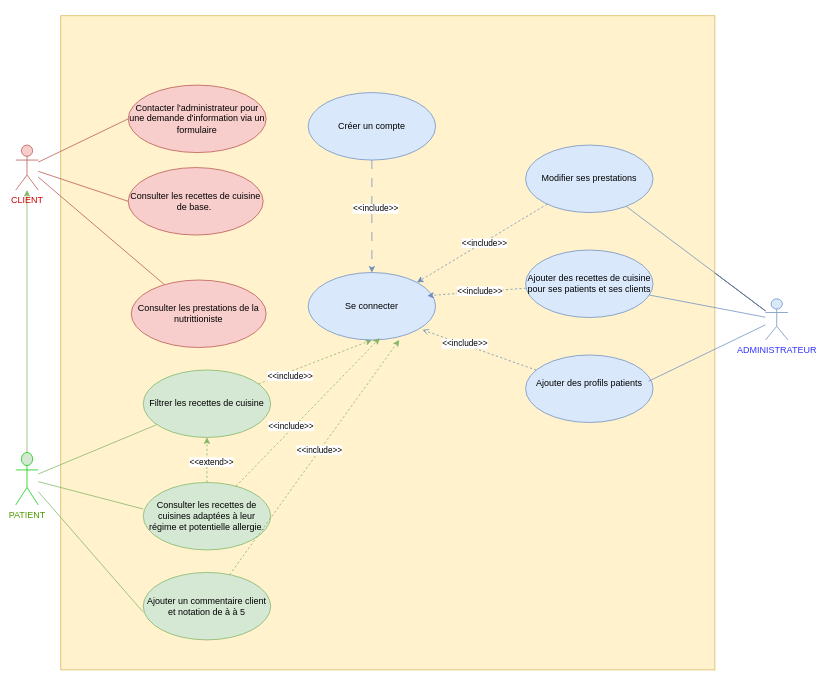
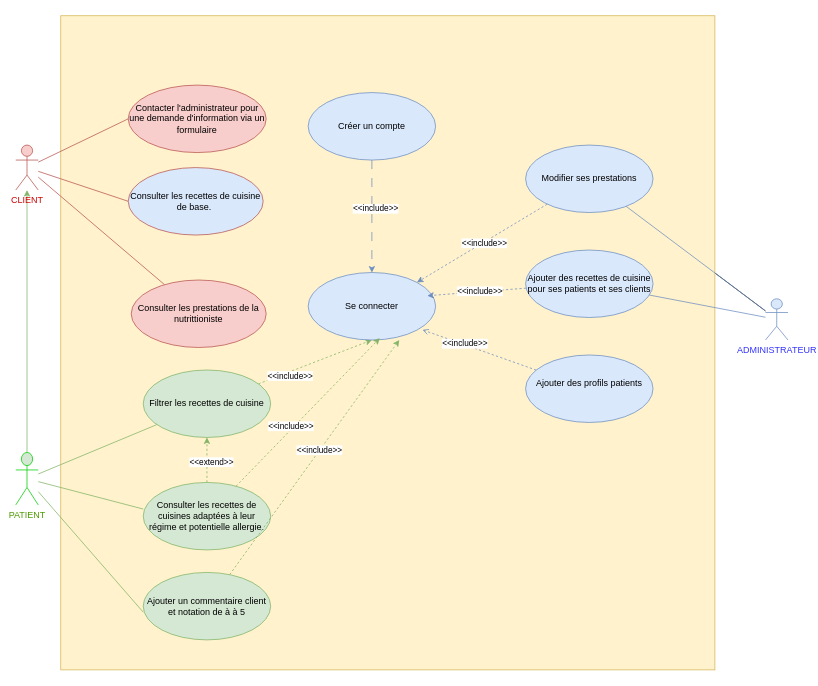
  <mxCell id="0" />
  <mxCell id="1" parent="0" />
  <mxCell id="2" style="rounded=0;orthogonalLoop=1;jettySize=auto;html=1;endArrow=none;endFill=0;" parent="1" source="3" target="32" edge="1"><mxGeometry relative="1" as="geometry" /></mxCell>
  <mxCell id="3" value="&lt;font color=&quot;#3333ff&quot;&gt;ADMINISTRATEUR&lt;/font&gt;" style="shape=umlActor;verticalLabelPosition=bottom;verticalAlign=top;html=1;outlineConnect=0;fillColor=#dae8fc;strokeColor=#6c8ebf;" parent="1" vertex="1"><mxGeometry x="1020" y="398" width="30" height="55" as="geometry" /></mxCell>
  <mxCell id="4" value="" style="whiteSpace=wrap;html=1;aspect=fixed;fillColor=#fff2cc;strokeColor=#d6b656;" parent="1" vertex="1"><mxGeometry x="80" y="20.5" width="872.5" height="872.5" as="geometry" /></mxCell>
  <mxCell id="5" style="edgeStyle=orthogonalEdgeStyle;rounded=0;orthogonalLoop=1;jettySize=auto;html=1;fillColor=#d5e8d4;strokeColor=#82b366;" parent="1" source="6" target="13" edge="1"><mxGeometry relative="1" as="geometry" /></mxCell>
  <mxCell id="6" value="&lt;font color=&quot;#4d9900&quot;&gt;PATIENT&lt;/font&gt;" style="shape=umlActor;verticalLabelPosition=bottom;verticalAlign=top;html=1;outlineConnect=0;fillColor=#d5e8d4;strokeColor=#00CC00;" parent="1" vertex="1"><mxGeometry x="20" y="603" width="30" height="70" as="geometry" /></mxCell>
  <mxCell id="7" style="rounded=0;orthogonalLoop=1;jettySize=auto;html=1;entryX=0.5;entryY=1;entryDx=0;entryDy=0;dashed=1;fillColor=#d5e8d4;strokeColor=#82b366;" parent="1" source="9" target="29" edge="1"><mxGeometry relative="1" as="geometry" /></mxCell>
  <mxCell id="8" value="&amp;lt;&amp;lt;include&amp;gt;&amp;gt;" style="edgeLabel;html=1;align=center;verticalAlign=middle;resizable=0;points=[];" parent="7" vertex="1" connectable="0"><mxGeometry x="-0.464" y="-5" relative="1" as="geometry"><mxPoint as="offset" /></mxGeometry></mxCell>
  <mxCell id="9" value="Filtrer les recettes de cuisine" style="ellipse;whiteSpace=wrap;html=1;fillColor=#d5e8d4;strokeColor=#82b366;" parent="1" vertex="1"><mxGeometry x="190" y="493" width="170" height="90" as="geometry" /></mxCell>
  <mxCell id="10" style="rounded=0;orthogonalLoop=1;jettySize=auto;html=1;entryX=0;entryY=0.5;entryDx=0;entryDy=0;endArrow=none;endFill=0;fillColor=#f8cecc;strokeColor=#b85450;" parent="1" source="13" target="22" edge="1"><mxGeometry relative="1" as="geometry" /></mxCell>
  <mxCell id="11" style="rounded=0;orthogonalLoop=1;jettySize=auto;html=1;entryX=0;entryY=0.5;entryDx=0;entryDy=0;endArrow=none;endFill=0;fillColor=#f8cecc;strokeColor=#b85450;" parent="1" source="13" target="23" edge="1"><mxGeometry relative="1" as="geometry" /></mxCell>
  <mxCell id="12" style="rounded=0;orthogonalLoop=1;jettySize=auto;html=1;endArrow=none;endFill=0;fillColor=#f8cecc;strokeColor=#b85450;" parent="1" source="13" target="21" edge="1"><mxGeometry relative="1" as="geometry" /></mxCell>
  <mxCell id="13" value="&lt;font color=&quot;#cc0000&quot;&gt;CLIENT&lt;/font&gt;" style="shape=umlActor;verticalLabelPosition=bottom;verticalAlign=top;html=1;outlineConnect=0;fillColor=#f8cecc;strokeColor=#b85450;" parent="1" vertex="1"><mxGeometry x="20" y="193" width="30" height="60" as="geometry" /></mxCell>
  <mxCell id="14" value="Ajouter un commentaire client et notation de à à 5" style="ellipse;whiteSpace=wrap;html=1;fillColor=#d5e8d4;strokeColor=#82b366;" parent="1" vertex="1"><mxGeometry x="190" y="763" width="170" height="90" as="geometry" /></mxCell>
  <mxCell id="15" style="rounded=0;orthogonalLoop=1;jettySize=auto;html=1;entryX=0.5;entryY=1;entryDx=0;entryDy=0;dashed=1;fillColor=#d5e8d4;strokeColor=#82b366;" parent="1" source="17" target="9" edge="1"><mxGeometry relative="1" as="geometry" /></mxCell>
  <mxCell id="16" value="&amp;lt;&amp;lt;extend&amp;gt;&amp;gt;" style="edgeLabel;html=1;align=center;verticalAlign=middle;resizable=0;points=[];" parent="15" vertex="1" connectable="0"><mxGeometry x="-0.067" y="-4" relative="1" as="geometry"><mxPoint x="1" as="offset" /></mxGeometry></mxCell>
  <mxCell id="17" value="Consulter les recettes de cuisines adaptées à leur régime et potentielle allergie." style="ellipse;whiteSpace=wrap;html=1;fillColor=#d5e8d4;strokeColor=#82b366;" parent="1" vertex="1"><mxGeometry x="190" y="643" width="170" height="90" as="geometry" /></mxCell>
  <mxCell id="18" style="rounded=0;orthogonalLoop=1;jettySize=auto;html=1;endArrow=none;endFill=0;fillColor=#d5e8d4;strokeColor=#82b366;" parent="1" source="6" target="9" edge="1"><mxGeometry relative="1" as="geometry" /></mxCell>
  <mxCell id="19" style="rounded=0;orthogonalLoop=1;jettySize=auto;html=1;entryX=0;entryY=0.589;entryDx=0;entryDy=0;entryPerimeter=0;endArrow=none;endFill=0;fillColor=#d5e8d4;strokeColor=#82b366;" parent="1" source="6" target="14" edge="1"><mxGeometry relative="1" as="geometry" /></mxCell>
  <mxCell id="20" style="rounded=0;orthogonalLoop=1;jettySize=auto;html=1;entryX=0;entryY=0.394;entryDx=0;entryDy=0;entryPerimeter=0;endArrow=none;endFill=0;fillColor=#d5e8d4;strokeColor=#82b366;" parent="1" source="6" target="17" edge="1"><mxGeometry relative="1" as="geometry" /></mxCell>
  <mxCell id="21" value="Consulter les prestations de la nutrittioniste" style="ellipse;whiteSpace=wrap;html=1;fillColor=#f8cecc;strokeColor=#b85450;" parent="1" vertex="1"><mxGeometry x="174" y="373" width="180" height="90" as="geometry" /></mxCell>
  <mxCell id="22" value="Contacter l'administrateur pour une demande d'information via un formulaire" style="ellipse;whiteSpace=wrap;html=1;fillColor=#f8cecc;strokeColor=#b85450;" parent="1" vertex="1"><mxGeometry x="170" y="113" width="184" height="90" as="geometry" /></mxCell>
- <mxCell id="23" value="Consulter les recettes de cuisine de base.&amp;nbsp;" style="ellipse;whiteSpace=wrap;html=1;fillColor=#f8cecc;strokeColor=#b85450;" parent="1" vertex="1"><mxGeometry x="170" y="223" width="180" height="90" as="geometry" /></mxCell>
+ <mxCell id="23" value="Consulter les recettes de cuisine de base.&amp;nbsp;" style="ellipse;whiteSpace=wrap;html=1;fillColor=#dae8fc;strokeColor=#b85450;" parent="1" vertex="1"><mxGeometry x="170" y="223" width="180" height="90" as="geometry" /></mxCell>
  <mxCell id="24" value="Ajouter des profils patients&lt;div&gt;&lt;br&gt;&lt;/div&gt;" style="ellipse;whiteSpace=wrap;html=1;fillColor=#dae8fc;strokeColor=#6c8ebf;" parent="1" vertex="1"><mxGeometry x="700" y="473" width="170" height="90" as="geometry" /></mxCell>
  <mxCell id="25" value="Ajouter des recettes de cuisine pour ses patients et ses clients" style="ellipse;whiteSpace=wrap;html=1;fillColor=#dae8fc;strokeColor=#6c8ebf;" parent="1" vertex="1"><mxGeometry x="700" y="333" width="170" height="90" as="geometry" /></mxCell>
  <mxCell id="26" style="edgeStyle=orthogonalEdgeStyle;rounded=0;orthogonalLoop=1;jettySize=auto;html=1;dashed=1;dashPattern=12 12;fillColor=#dae8fc;strokeColor=#6c8ebf;" parent="1" source="28" target="29" edge="1"><mxGeometry relative="1" as="geometry" /></mxCell>
  <mxCell id="27" value="&amp;lt;&amp;lt;include&amp;gt;&amp;gt;" style="edgeLabel;html=1;align=center;verticalAlign=middle;resizable=0;points=[];" parent="26" vertex="1" connectable="0"><mxGeometry x="-0.143" y="4" relative="1" as="geometry"><mxPoint as="offset" /></mxGeometry></mxCell>
  <mxCell id="28" value="Créer un compte" style="ellipse;whiteSpace=wrap;html=1;fillColor=#dae8fc;strokeColor=#6c8ebf;" parent="1" vertex="1"><mxGeometry x="410" y="123" width="170" height="90" as="geometry" /></mxCell>
  <mxCell id="29" value="Se connecter" style="ellipse;whiteSpace=wrap;html=1;fillColor=#dae8fc;strokeColor=#6c8ebf;" parent="1" vertex="1"><mxGeometry x="410" y="363" width="170" height="90" as="geometry" /></mxCell>
  <mxCell id="30" style="rounded=0;orthogonalLoop=1;jettySize=auto;html=1;entryX=1;entryY=0;entryDx=0;entryDy=0;dashed=1;fillColor=#dae8fc;strokeColor=#6c8ebf;" parent="1" source="32" target="29" edge="1"><mxGeometry relative="1" as="geometry" /></mxCell>
  <mxCell id="31" value="&amp;lt;&amp;lt;include&amp;gt;&amp;gt;" style="edgeLabel;html=1;align=center;verticalAlign=middle;resizable=0;points=[];" parent="30" vertex="1" connectable="0"><mxGeometry x="-0.021" y="1" relative="1" as="geometry"><mxPoint as="offset" /></mxGeometry></mxCell>
  <mxCell id="32" value="&lt;div&gt;Modifier ses prestations&lt;br&gt;&lt;/div&gt;" style="ellipse;whiteSpace=wrap;html=1;fillColor=#dae8fc;strokeColor=#6c8ebf;" parent="1" vertex="1"><mxGeometry x="700" y="193" width="170" height="90" as="geometry" /></mxCell>
  <mxCell id="33" style="rounded=0;orthogonalLoop=1;jettySize=auto;html=1;endArrow=none;endFill=0;fillColor=#dae8fc;strokeColor=#6c8ebf;" parent="1" source="3" target="32" edge="1"><mxGeometry relative="1" as="geometry" /></mxCell>
  <mxCell id="34" style="rounded=0;orthogonalLoop=1;jettySize=auto;html=1;endArrow=none;endFill=0;fillColor=#dae8fc;strokeColor=#6c8ebf;" parent="1" source="3" target="25" edge="1"><mxGeometry relative="1" as="geometry" /></mxCell>
- <mxCell id="35" style="rounded=0;orthogonalLoop=1;jettySize=auto;html=1;entryX=0.965;entryY=0.389;entryDx=0;entryDy=0;entryPerimeter=0;endArrow=none;endFill=0;fillColor=#dae8fc;strokeColor=#6c8ebf;" parent="1" source="3" target="24" edge="1"><mxGeometry relative="1" as="geometry" /></mxCell>
  <mxCell id="36" style="rounded=0;orthogonalLoop=1;jettySize=auto;html=1;entryX=0.935;entryY=0.344;entryDx=0;entryDy=0;entryPerimeter=0;dashed=1;fillColor=#dae8fc;strokeColor=#6c8ebf;" parent="1" source="25" target="29" edge="1"><mxGeometry relative="1" as="geometry" /></mxCell>
  <mxCell id="37" value="&amp;lt;&amp;lt;include&amp;gt;&amp;gt;" style="edgeLabel;html=1;align=center;verticalAlign=middle;resizable=0;points=[];" parent="36" vertex="1" connectable="0"><mxGeometry x="-0.056" y="-1" relative="1" as="geometry"><mxPoint as="offset" /></mxGeometry></mxCell>
  <mxCell id="38" style="rounded=0;orthogonalLoop=1;jettySize=auto;html=1;entryX=0.897;entryY=0.85;entryDx=0;entryDy=0;entryPerimeter=0;dashed=1;fillColor=#dae8fc;strokeColor=#6c8ebf;endArrow=open;" parent="1" source="24" target="29" edge="1"><mxGeometry relative="1" as="geometry" /></mxCell>
  <mxCell id="39" value="&amp;lt;&amp;lt;include&amp;gt;&amp;gt;" style="edgeLabel;html=1;align=center;verticalAlign=middle;resizable=0;points=[];" parent="38" vertex="1" connectable="0"><mxGeometry x="0.271" y="-2" relative="1" as="geometry"><mxPoint as="offset" /></mxGeometry></mxCell>
  <mxCell id="40" style="rounded=0;orthogonalLoop=1;jettySize=auto;html=1;entryX=0.562;entryY=0.972;entryDx=0;entryDy=0;entryPerimeter=0;dashed=1;fillColor=#d5e8d4;strokeColor=#82b366;" parent="1" source="17" target="29" edge="1"><mxGeometry relative="1" as="geometry" /></mxCell>
  <mxCell id="41" value="&amp;lt;&amp;lt;include&amp;gt;&amp;gt;" style="edgeLabel;html=1;align=center;verticalAlign=middle;resizable=0;points=[];" parent="40" vertex="1" connectable="0"><mxGeometry x="-0.216" y="4" relative="1" as="geometry"><mxPoint as="offset" /></mxGeometry></mxCell>
  <mxCell id="42" style="rounded=0;orthogonalLoop=1;jettySize=auto;html=1;entryX=0.715;entryY=1;entryDx=0;entryDy=0;entryPerimeter=0;dashed=1;fillColor=#d5e8d4;strokeColor=#82b366;" parent="1" source="14" target="29" edge="1"><mxGeometry relative="1" as="geometry" /></mxCell>
  <mxCell id="43" value="&amp;lt;&amp;lt;include&amp;gt;&amp;gt;" style="edgeLabel;html=1;align=center;verticalAlign=middle;resizable=0;points=[];" parent="42" vertex="1" connectable="0"><mxGeometry x="0.059" y="1" relative="1" as="geometry"><mxPoint y="-1" as="offset" /></mxGeometry></mxCell>
